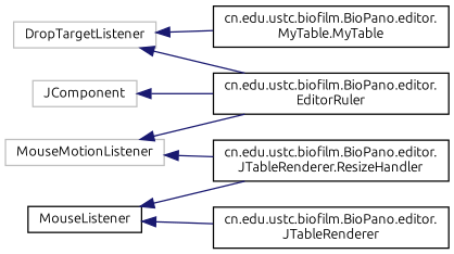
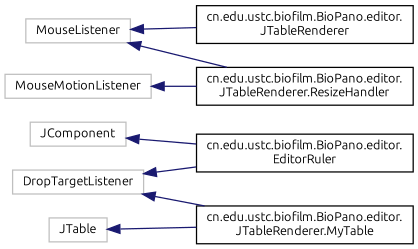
  digraph {
    fontname=Ubuntu
    rankdir=LR
    node [color=grey75 fillcolor=white fontname=Ubuntu fontsize=10 shape=record style=filled]
    edge [color=midnightblue dir=back fontname=Ubuntu fontsize=10 labelfontname=Helvetica labelfontsize=10 style=solid]
    n1 [height=0.2 label=DropTargetListener width=0.4]
    n2 [color=black height=0.2 label="cn.edu.ustc.biofilm.BioPano.editor.\lEditorRuler" width=0.4]
-   n3 [color=black height=0.2 label="cn.edu.ustc.biofilm.BioPano.editor.\lMyTable.MyTable" width=0.4]
+   n3 [color=black height=0.2 label="cn.edu.ustc.biofilm.BioPano.editor.\lJTableRenderer.MyTable" width=0.4]
    n4 [height=0.2 label=JComponent width=0.4]
    n5 [color=black height=0.2 label="cn.edu.ustc.biofilm.BioPano.editor.\lJTableRenderer" width=0.4]
-   n7 [color=black height=0.2 label=MouseListener width=0.4]
+   n6 [height=0.2 label=JTable width=0.4]
+   n7 [height=0.2 label=MouseListener width=0.4]
    n8 [color=black height=0.2 label="cn.edu.ustc.biofilm.BioPano.editor.\lJTableRenderer.ResizeHandler" width=0.4]
    n9 [height=0.2 label=MouseMotionListener width=0.4]
    n1 -> n2
    n1 -> n3
    n4 -> n2
+   n6 -> n3
    n7 -> n5
    n7 -> n8
-   n9 -> n2
    n9 -> n8
  }
